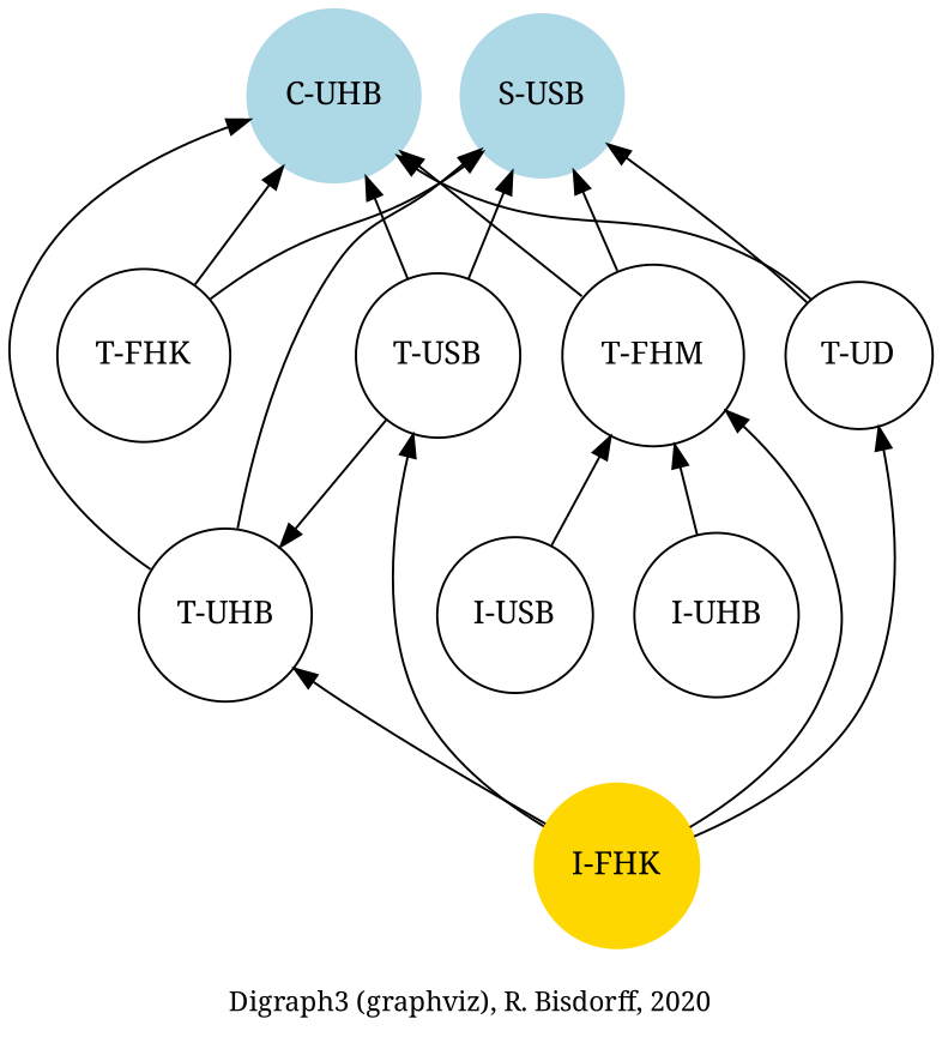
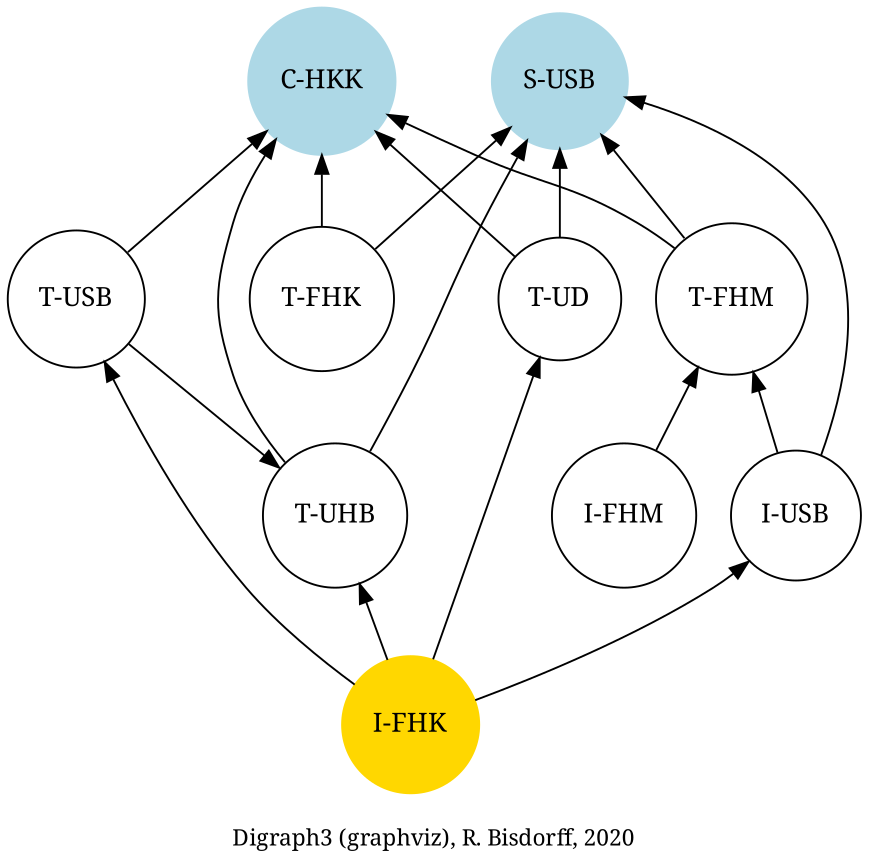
  digraph {
    fontname="Noto Serif"
    fontsize=12
    label="\nDigraph3 (graphviz), R. Bisdorff, 2020"
    node [fontname="Noto Serif" shape=circle]
    edge [color=black dir=forward fontname="Noto Serif"]
    n1 [color=gold label="I-FHK" style=filled]
    n2 [color=lightblue label="S-USB" style=filled]
-   n3 [color=lightblue label="C-UHB" style=filled]
+   n3 [color=lightblue label="C-HKK" style=filled]
    n4 [label="T-USB"]
    n5 [label="T-UHB"]
    n6 [label="T-UD"]
    n7 [label="T-FHK"]
    n8 [label="T-FHM"]
    n9 [label="I-USB"]
-   n10 [label="I-UHB"]
+   n10 [label="I-FHM"]
    subgraph sub_1 {
      rank=max
      n1
    }
    subgraph sub_2 {
      rank=min
      n2
      n3
    }
    n1 -> n4
    n1 -> n5
-   n4 -> n2
+   n9 -> n2
    n4 -> n3
    n4 -> n5
    n5 -> n2
    n5 -> n3
    n6 -> n1 [dir=back]
    n6 -> n2
    n6 -> n3
    n7 -> n2
    n7 -> n3
-   n8 -> n1 [dir=back]
+   n9 -> n1 [dir=back]
    n8 -> n2
    n8 -> n3
    n8 -> n9 [dir=back]
    n8 -> n10 [dir=back]
  }
